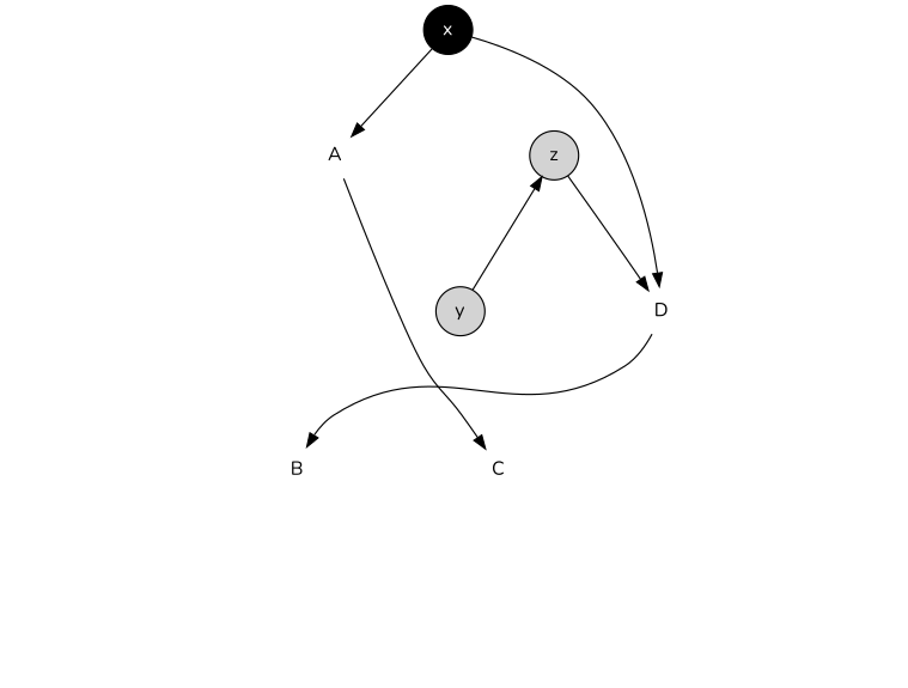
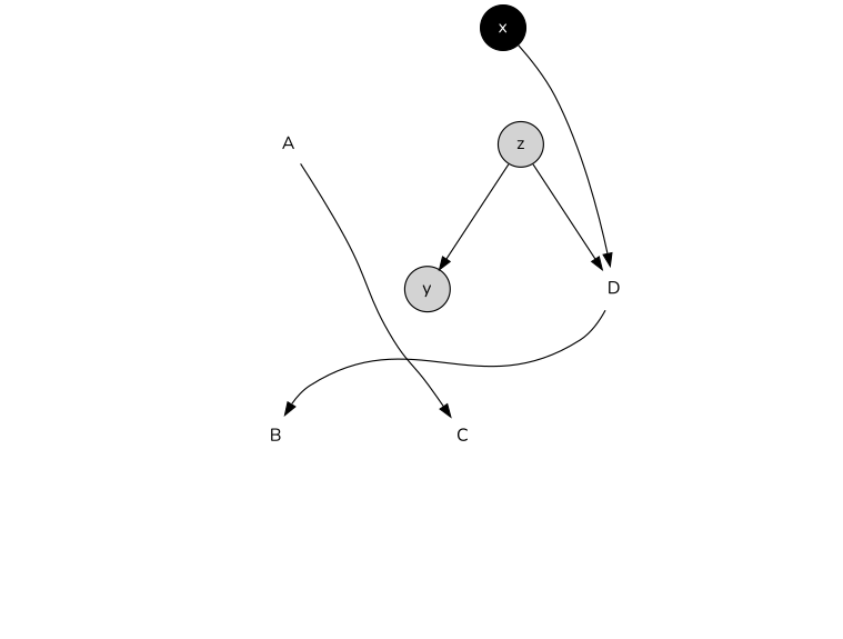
  digraph {
    fontname=Nunito
    node [fontname=Nunito shape=circle style=invis]
    edge [fontname=Nunito style=invis]
    nilaAl
    nilaAm
    nilaAr
    nilaBl
    nilaBm
    nilaBr
    nilaCl
    nilaCm
    nilaCr
    n10 [color=white label=B style=filled]
    nilaym
    n12 [color=white label=C style=filled]
    nilaDl
    nilaDm
    nilaDr
    n16 [fillcolor=lightgray fontcolor=black label=y style=filled]
    nilazm
    n18 [color=white label=D style=filled]
    n19 [color=white label=A style=filled]
    nilaxm
    n21 [fillcolor=lightgray fontcolor=black label=z style=filled]
    n22 [fillcolor=black fontcolor=white label=x style=filled]
    subgraph sub_1 {
      rank=same
      nilaAl
      nilaAm
      nilaAr
    }
    subgraph sub_2 {
      rank=same
      nilaBl
      nilaBm
      nilaBr
    }
    subgraph sub_3 {
      rank=same
      nilaCl
      nilaCm
      nilaCr
    }
    subgraph sub_4 {
      rank=same
      n10
      nilaym
      n12
    }
    subgraph sub_5 {
      rank=same
      nilaDl
      nilaDm
      nilaDr
    }
    subgraph sub_6 {
      rank=same
      n16
      nilazm
      n18
    }
    subgraph sub_7 {
      rank=same
      n19
      nilaxm
      n21
    }
    nilaAl -> nilaAm
    nilaAm -> nilaAr
    nilaBl -> nilaBm
    nilaBm -> nilaBr
    nilaCl -> nilaCm
    nilaCm -> nilaCr
    n10 -> nilaBl
    n10 -> nilaBm
    n10 -> nilaBr
    n10 -> nilaym
    nilaym -> n12
    n12 -> nilaCl
    n12 -> nilaCm
    n12 -> nilaCr
    nilaDl -> nilaDm
    nilaDm -> nilaDr
    n16 -> nilaym
    n16 -> nilazm
    nilazm -> n18
    n18 -> n10 [style=""]
    n18 -> nilaDl
    n18 -> nilaDm
    n18 -> nilaDr
    n19 -> nilaAl
    n19 -> nilaAm
    n19 -> nilaAr
    n19 -> n12 [style=""]
    n19 -> nilaxm
    nilaxm -> n21
-   n16 -> n21 [style=""]
+   n21 -> n16 [style=""]
    n21 -> nilazm
    n21 -> n18 [style=""]
    n22 -> n18 [style=""]
-   n22 -> n19 [style=""]
    n22 -> nilaxm
  }
